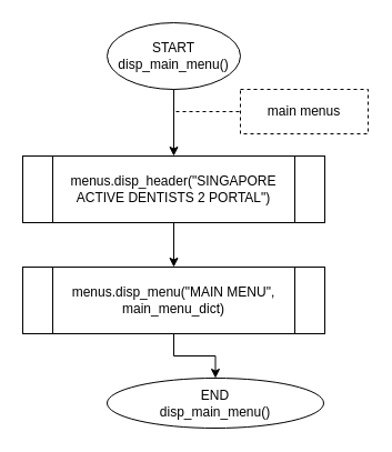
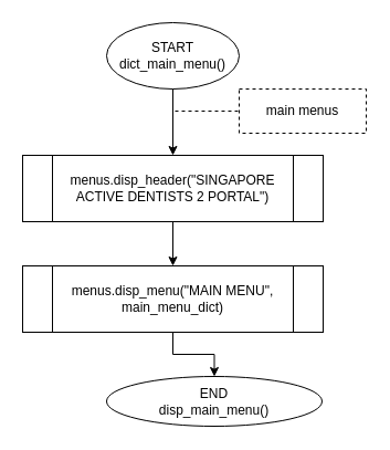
  <mxCell id="0" />
  <mxCell id="1" parent="0" />
- <mxCell id="2" value="START&lt;br&gt;disp_main_menu()" style="ellipse;whiteSpace=wrap;html=1;" vertex="1" parent="1"><mxGeometry x="96" y="20" width="120" height="60" as="geometry" /></mxCell>
+ <mxCell id="2" value="START&lt;br&gt;dict_main_menu()" style="ellipse;whiteSpace=wrap;html=1;" vertex="1" parent="1"><mxGeometry x="96" y="20" width="120" height="60" as="geometry" /></mxCell>
  <mxCell id="3" value="" style="edgeStyle=orthogonalEdgeStyle;rounded=0;orthogonalLoop=1;jettySize=auto;html=1;" edge="1" parent="1" source="4" target="6"><mxGeometry relative="1" as="geometry" /></mxCell>
  <mxCell id="4" value="menus.disp_header(&quot;SINGAPORE ACTIVE DENTISTS 2 PORTAL&quot;)" style="shape=process;whiteSpace=wrap;html=1;backgroundOutline=1;" vertex="1" parent="1"><mxGeometry x="20" y="140" width="272" height="60" as="geometry" /></mxCell>
  <mxCell id="5" value="" style="edgeStyle=orthogonalEdgeStyle;rounded=0;orthogonalLoop=1;jettySize=auto;html=1;" edge="1" parent="1" source="6" target="10"><mxGeometry relative="1" as="geometry" /></mxCell>
  <mxCell id="6" value="menus.disp_menu(&quot;MAIN MENU&quot;, main_menu_dict)" style="shape=process;whiteSpace=wrap;html=1;backgroundOutline=1;" vertex="1" parent="1"><mxGeometry x="20" y="240" width="272" height="60" as="geometry" /></mxCell>
  <mxCell id="7" value="" style="edgeStyle=orthogonalEdgeStyle;rounded=0;orthogonalLoop=1;jettySize=auto;html=1;" edge="1" parent="1"><mxGeometry relative="1" as="geometry"><mxPoint x="156" y="80" as="sourcePoint" /><mxPoint x="156" y="140" as="targetPoint" /></mxGeometry></mxCell>
  <mxCell id="8" value="main menus" style="rounded=0;whiteSpace=wrap;html=1;glass=0;dashed=1;" vertex="1" parent="1"><mxGeometry x="216" y="80" width="115" height="40" as="geometry" /></mxCell>
  <mxCell id="9" value="" style="endArrow=none;dashed=1;html=1;rounded=0;strokeColor=default;entryX=0;entryY=0.5;entryDx=0;entryDy=0;" edge="1" parent="1" target="8"><mxGeometry width="50" height="50" relative="1" as="geometry"><mxPoint x="158" y="100" as="sourcePoint" /><mxPoint x="368" y="330" as="targetPoint" /></mxGeometry></mxCell>
  <mxCell id="10" value="END&lt;br&gt;disp_main_menu()" style="ellipse;whiteSpace=wrap;html=1;" vertex="1" parent="1"><mxGeometry x="96" y="340" width="195" height="45" as="geometry" /></mxCell>
